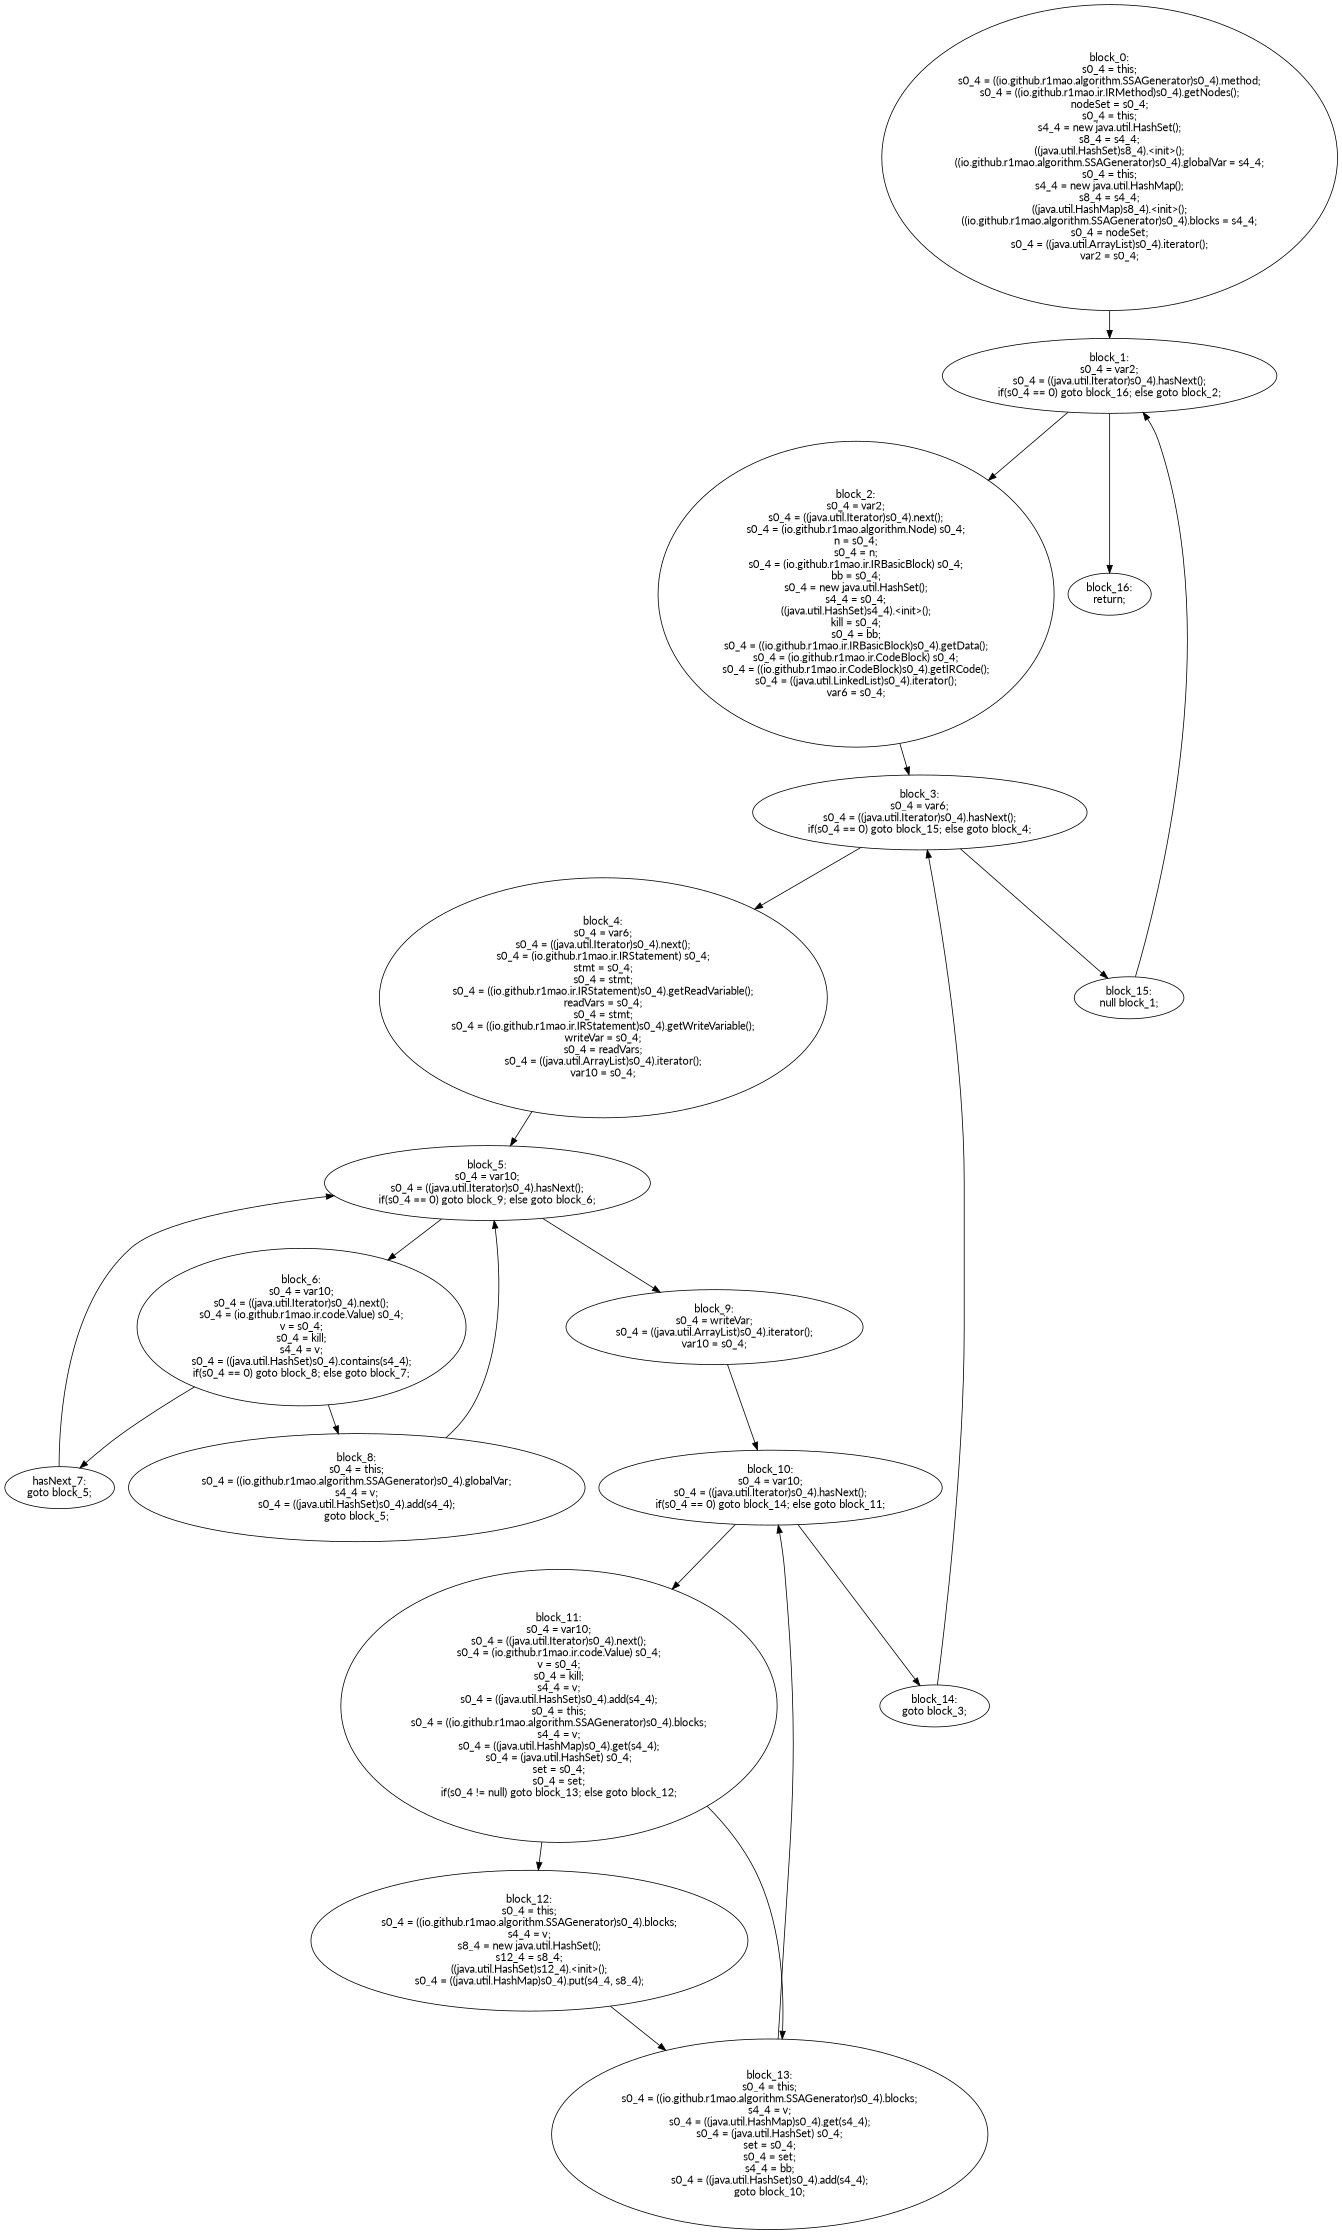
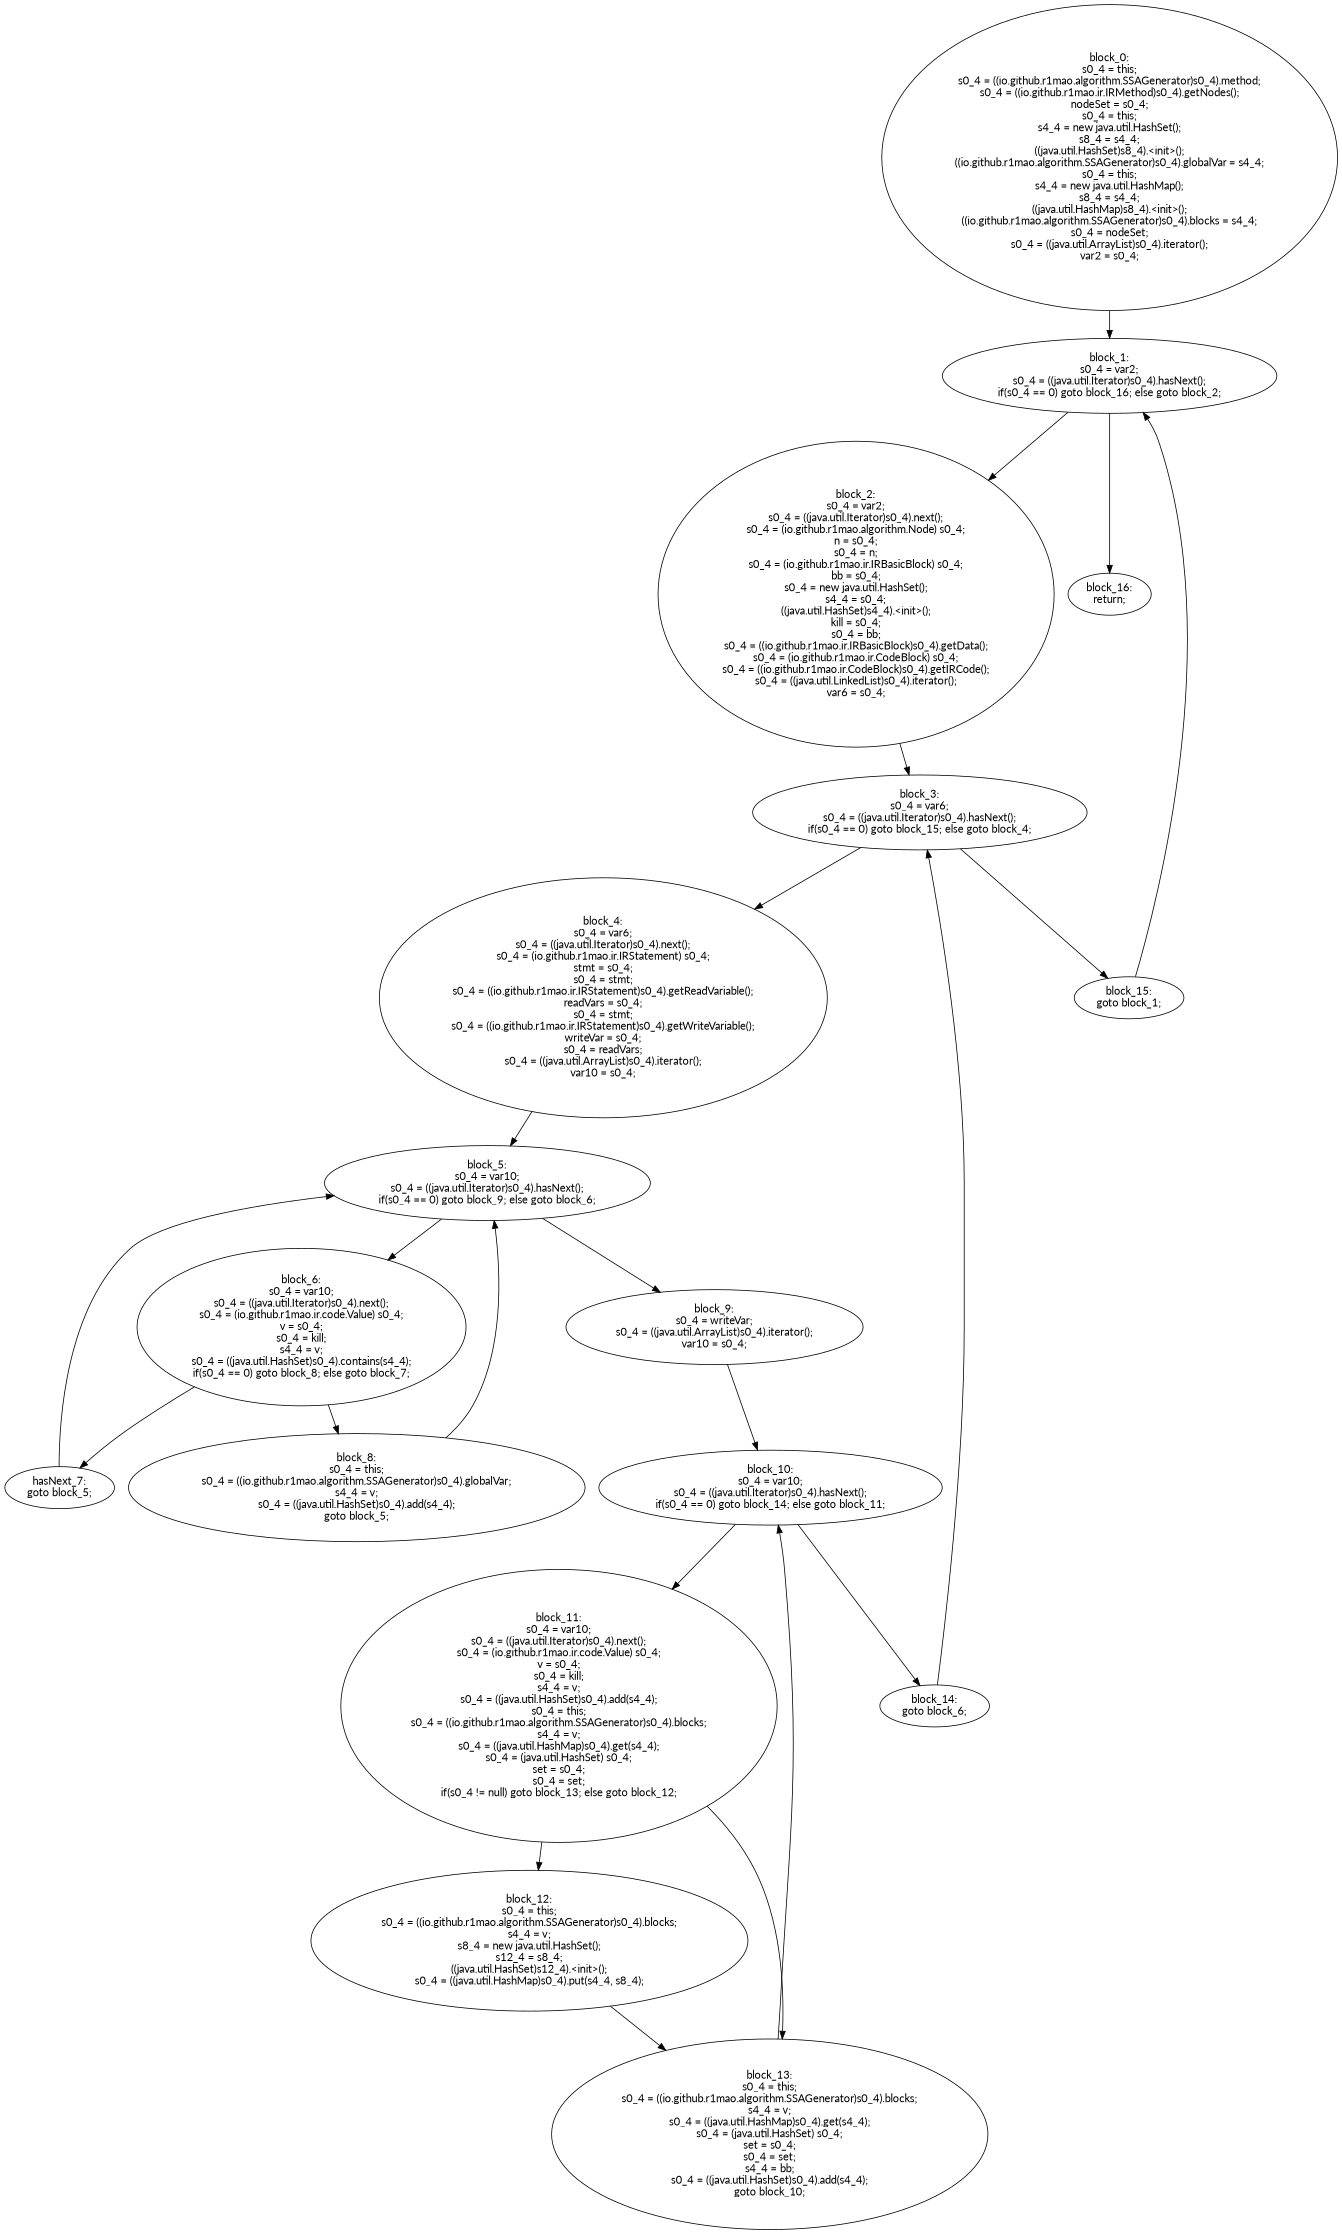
  digraph {
    fontname=Lato
    labeljust=l
    node [fontname=Lato]
    edge [fontname=Lato]
    n1 [label="block_0:\ns0_4 = this;\ns0_4 = ((io.github.r1mao.algorithm.SSAGenerator)s0_4).method;\ns0_4 = ((io.github.r1mao.ir.IRMethod)s0_4).getNodes();\nnodeSet = s0_4;\ns0_4 = this;\ns4_4 = new java.util.HashSet();\ns8_4 = s4_4;\n((java.util.HashSet)s8_4).<init>();\n((io.github.r1mao.algorithm.SSAGenerator)s0_4).globalVar = s4_4;\ns0_4 = this;\ns4_4 = new java.util.HashMap();\ns8_4 = s4_4;\n((java.util.HashMap)s8_4).<init>();\n((io.github.r1mao.algorithm.SSAGenerator)s0_4).blocks = s4_4;\ns0_4 = nodeSet;\ns0_4 = ((java.util.ArrayList)s0_4).iterator();\nvar2 = s0_4;\n"]
    n2 [label="block_1:\ns0_4 = var2;\ns0_4 = ((java.util.Iterator)s0_4).hasNext();\nif(s0_4 == 0) goto block_16; else goto block_2;\n"]
    n3 [label="block_2:\ns0_4 = var2;\ns0_4 = ((java.util.Iterator)s0_4).next();\ns0_4 = (io.github.r1mao.algorithm.Node) s0_4;\nn = s0_4;\ns0_4 = n;\ns0_4 = (io.github.r1mao.ir.IRBasicBlock) s0_4;\nbb = s0_4;\ns0_4 = new java.util.HashSet();\ns4_4 = s0_4;\n((java.util.HashSet)s4_4).<init>();\nkill = s0_4;\ns0_4 = bb;\ns0_4 = ((io.github.r1mao.ir.IRBasicBlock)s0_4).getData();\ns0_4 = (io.github.r1mao.ir.CodeBlock) s0_4;\ns0_4 = ((io.github.r1mao.ir.CodeBlock)s0_4).getIRCode();\ns0_4 = ((java.util.LinkedList)s0_4).iterator();\nvar6 = s0_4;\n"]
    n4 [label="block_16:\nreturn;\n"]
    n5 [label="block_3:\ns0_4 = var6;\ns0_4 = ((java.util.Iterator)s0_4).hasNext();\nif(s0_4 == 0) goto block_15; else goto block_4;\n"]
    n6 [label="block_4:\ns0_4 = var6;\ns0_4 = ((java.util.Iterator)s0_4).next();\ns0_4 = (io.github.r1mao.ir.IRStatement) s0_4;\nstmt = s0_4;\ns0_4 = stmt;\ns0_4 = ((io.github.r1mao.ir.IRStatement)s0_4).getReadVariable();\nreadVars = s0_4;\ns0_4 = stmt;\ns0_4 = ((io.github.r1mao.ir.IRStatement)s0_4).getWriteVariable();\nwriteVar = s0_4;\ns0_4 = readVars;\ns0_4 = ((java.util.ArrayList)s0_4).iterator();\nvar10 = s0_4;\n"]
-   n7 [label="block_15:\nnull block_1;\n"]
+   n7 [label="block_15:\ngoto block_1;\n"]
    n8 [label="block_5:\ns0_4 = var10;\ns0_4 = ((java.util.Iterator)s0_4).hasNext();\nif(s0_4 == 0) goto block_9; else goto block_6;\n"]
    n9 [label="block_6:\ns0_4 = var10;\ns0_4 = ((java.util.Iterator)s0_4).next();\ns0_4 = (io.github.r1mao.ir.code.Value) s0_4;\nv = s0_4;\ns0_4 = kill;\ns4_4 = v;\ns0_4 = ((java.util.HashSet)s0_4).contains(s4_4);\nif(s0_4 == 0) goto block_8; else goto block_7;\n"]
    n10 [label="block_9:\ns0_4 = writeVar;\ns0_4 = ((java.util.ArrayList)s0_4).iterator();\nvar10 = s0_4;\n"]
    n11 [label="hasNext_7:\ngoto block_5;\n"]
    n12 [label="block_8:\ns0_4 = this;\ns0_4 = ((io.github.r1mao.algorithm.SSAGenerator)s0_4).globalVar;\ns4_4 = v;\ns0_4 = ((java.util.HashSet)s0_4).add(s4_4);\ngoto block_5;\n"]
    n13 [label="block_10:\ns0_4 = var10;\ns0_4 = ((java.util.Iterator)s0_4).hasNext();\nif(s0_4 == 0) goto block_14; else goto block_11;\n"]
    n14 [label="block_11:\ns0_4 = var10;\ns0_4 = ((java.util.Iterator)s0_4).next();\ns0_4 = (io.github.r1mao.ir.code.Value) s0_4;\nv = s0_4;\ns0_4 = kill;\ns4_4 = v;\ns0_4 = ((java.util.HashSet)s0_4).add(s4_4);\ns0_4 = this;\ns0_4 = ((io.github.r1mao.algorithm.SSAGenerator)s0_4).blocks;\ns4_4 = v;\ns0_4 = ((java.util.HashMap)s0_4).get(s4_4);\ns0_4 = (java.util.HashSet) s0_4;\nset = s0_4;\ns0_4 = set;\nif(s0_4 != null) goto block_13; else goto block_12;\n"]
-   n15 [label="block_14:\ngoto block_3;\n"]
+   n15 [label="block_14:\ngoto block_6;\n"]
    n16 [label="block_12:\ns0_4 = this;\ns0_4 = ((io.github.r1mao.algorithm.SSAGenerator)s0_4).blocks;\ns4_4 = v;\ns8_4 = new java.util.HashSet();\ns12_4 = s8_4;\n((java.util.HashSet)s12_4).<init>();\ns0_4 = ((java.util.HashMap)s0_4).put(s4_4, s8_4);\n"]
    n17 [label="block_13:\ns0_4 = this;\ns0_4 = ((io.github.r1mao.algorithm.SSAGenerator)s0_4).blocks;\ns4_4 = v;\ns0_4 = ((java.util.HashMap)s0_4).get(s4_4);\ns0_4 = (java.util.HashSet) s0_4;\nset = s0_4;\ns0_4 = set;\ns4_4 = bb;\ns0_4 = ((java.util.HashSet)s0_4).add(s4_4);\ngoto block_10;\n"]
    n1 -> n2
    n2 -> n3
    n2 -> n4
    n3 -> n5
    n5 -> n6
    n5 -> n7
    n6 -> n8
    n7 -> n2
    n8 -> n9
    n8 -> n10
    n9 -> n11
    n9 -> n12
    n10 -> n13
    n11 -> n8
    n12 -> n8
    n13 -> n14
    n13 -> n15
    n14 -> n16
    n14 -> n17
    n15 -> n5
    n16 -> n17
    n17 -> n13
  }
